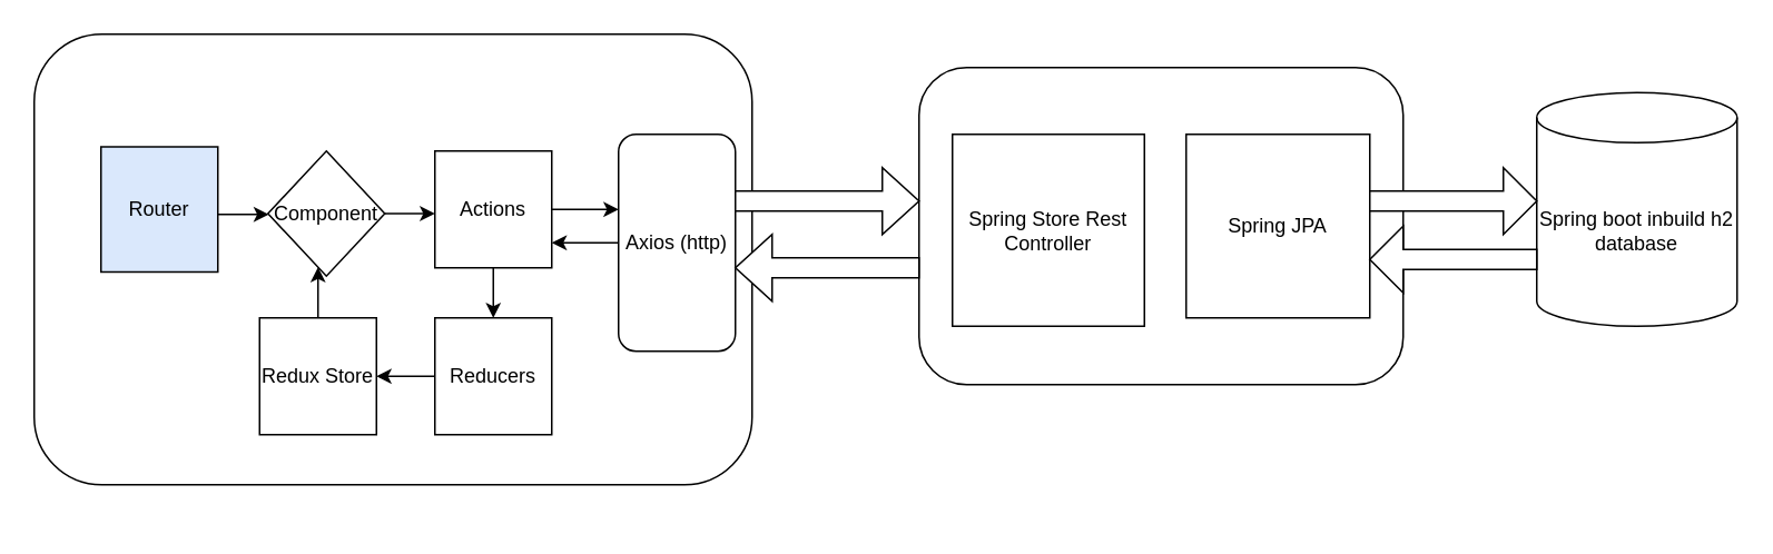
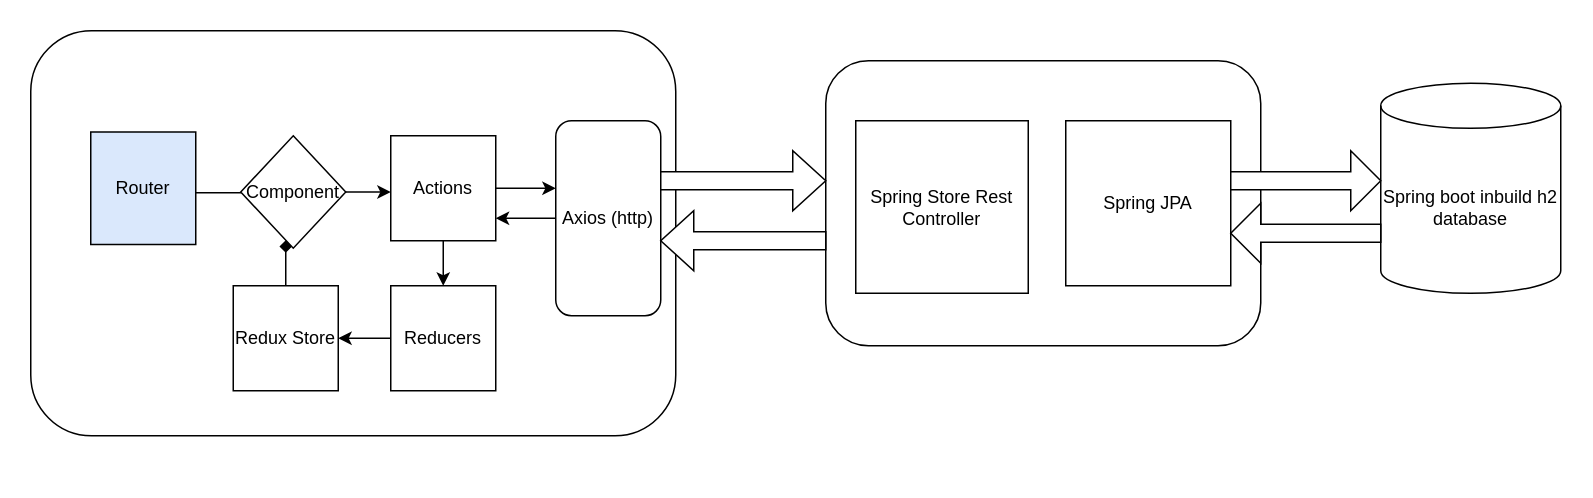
  <mxCell id="0" />
  <mxCell id="1" parent="0" />
  <mxCell id="2" value="" style="rounded=1;whiteSpace=wrap;html=1;" vertex="1" parent="1"><mxGeometry x="20" y="20" width="430" height="270" as="geometry" /></mxCell>
- <mxCell id="3" value="" style="edgeStyle=orthogonalEdgeStyle;rounded=0;orthogonalLoop=1;jettySize=auto;html=1;" edge="1" parent="1" source="4" target="6"><mxGeometry relative="1" as="geometry"><Array as="points"><mxPoint x="140" y="128" /><mxPoint x="140" y="128" /></Array></mxGeometry></mxCell>
+ <mxCell id="3" value="" style="edgeStyle=orthogonalEdgeStyle;rounded=0;orthogonalLoop=1;jettySize=auto;html=1;endArrow=none;" edge="1" parent="1" source="4" target="6"><mxGeometry relative="1" as="geometry"><Array as="points"><mxPoint x="140" y="128" /><mxPoint x="140" y="128" /></Array></mxGeometry></mxCell>
  <mxCell id="4" value="Router" style="rounded=0;whiteSpace=wrap;html=1;fillColor=#dae8fc;" vertex="1" parent="1"><mxGeometry x="60" y="87.5" width="70" height="75" as="geometry" /></mxCell>
  <mxCell id="5" value="" style="edgeStyle=orthogonalEdgeStyle;rounded=0;orthogonalLoop=1;jettySize=auto;html=1;" edge="1" parent="1" source="6" target="22"><mxGeometry relative="1" as="geometry"><Array as="points"><mxPoint x="260" y="125" /><mxPoint x="260" y="125" /></Array></mxGeometry></mxCell>
  <mxCell id="6" value="Component" style="rhombus;whiteSpace=wrap;html=1;" vertex="1" parent="1"><mxGeometry x="160" y="90" width="70" height="75" as="geometry" /></mxCell>
  <mxCell id="7" value="" style="edgeStyle=orthogonalEdgeStyle;rounded=0;orthogonalLoop=1;jettySize=auto;html=1;" edge="1" parent="1" source="8" target="24"><mxGeometry relative="1" as="geometry" /></mxCell>
  <mxCell id="8" value="Reducers" style="rounded=0;whiteSpace=wrap;html=1;" vertex="1" parent="1"><mxGeometry x="260" y="190" width="70" height="70" as="geometry" /></mxCell>
  <mxCell id="9" value="" style="edgeStyle=orthogonalEdgeStyle;rounded=0;orthogonalLoop=1;jettySize=auto;html=1;" edge="1" parent="1" source="10" target="22"><mxGeometry relative="1" as="geometry"><Array as="points"><mxPoint x="330" y="145" /><mxPoint x="330" y="145" /></Array></mxGeometry></mxCell>
  <mxCell id="10" value="Axios (http)" style="rounded=1;whiteSpace=wrap;html=1;" vertex="1" parent="1"><mxGeometry x="370" y="80" width="70" height="130" as="geometry" /></mxCell>
  <mxCell id="11" value="" style="rounded=1;whiteSpace=wrap;html=1;" vertex="1" parent="1"><mxGeometry x="550" y="40" width="290" height="190" as="geometry" /></mxCell>
  <mxCell id="12" value="Spring Store Rest Controller" style="whiteSpace=wrap;html=1;aspect=fixed;" vertex="1" parent="1"><mxGeometry x="570" y="80" width="115" height="115" as="geometry" /></mxCell>
  <mxCell id="13" value="Spring JPA" style="whiteSpace=wrap;html=1;aspect=fixed;" vertex="1" parent="1"><mxGeometry x="710" y="80" width="110" height="110" as="geometry" /></mxCell>
  <mxCell id="14" value="Spring boot inbuild h2 database" style="shape=cylinder3;whiteSpace=wrap;html=1;boundedLbl=1;backgroundOutline=1;size=15;" vertex="1" parent="1"><mxGeometry x="920" y="55" width="120" height="140" as="geometry" /></mxCell>
  <mxCell id="15" value="" style="shape=flexArrow;endArrow=classic;startArrow=classic;html=1;width=0;endSize=10.93;" edge="1" parent="1"><mxGeometry width="50" height="50" relative="1" as="geometry"><mxPoint x="500" y="310" as="sourcePoint" /><mxPoint x="550" y="260" as="targetPoint" /><Array as="points"><mxPoint x="520" y="290" /></Array></mxGeometry></mxCell>
  <mxCell id="16" value="" style="shape=singleArrow;whiteSpace=wrap;html=1;" vertex="1" parent="1"><mxGeometry x="440" y="100" width="110" height="40" as="geometry" /></mxCell>
  <mxCell id="17" value="" style="shape=singleArrow;direction=west;whiteSpace=wrap;html=1;" vertex="1" parent="1"><mxGeometry x="440" y="140" width="110" height="40" as="geometry" /></mxCell>
  <mxCell id="18" value="" style="shape=singleArrow;whiteSpace=wrap;html=1;" vertex="1" parent="1"><mxGeometry x="820" y="100" width="100" height="40" as="geometry" /></mxCell>
  <mxCell id="19" value="" style="shape=singleArrow;direction=west;whiteSpace=wrap;html=1;" vertex="1" parent="1"><mxGeometry x="820" y="135" width="100" height="40" as="geometry" /></mxCell>
  <mxCell id="20" style="edgeStyle=orthogonalEdgeStyle;rounded=0;orthogonalLoop=1;jettySize=auto;html=1;" edge="1" parent="1" source="22" target="10"><mxGeometry relative="1" as="geometry"><Array as="points"><mxPoint x="360" y="125" /><mxPoint x="360" y="125" /></Array></mxGeometry></mxCell>
  <mxCell id="21" value="" style="edgeStyle=orthogonalEdgeStyle;rounded=0;orthogonalLoop=1;jettySize=auto;html=1;" edge="1" parent="1" source="22" target="8"><mxGeometry relative="1" as="geometry" /></mxCell>
  <mxCell id="22" value="Actions" style="whiteSpace=wrap;html=1;aspect=fixed;" vertex="1" parent="1"><mxGeometry x="260" y="90" width="70" height="70" as="geometry" /></mxCell>
- <mxCell id="23" value="" style="edgeStyle=orthogonalEdgeStyle;rounded=0;orthogonalLoop=1;jettySize=auto;html=1;" edge="1" parent="1" source="24" target="6"><mxGeometry relative="1" as="geometry"><Array as="points"><mxPoint x="190" y="170" /><mxPoint x="190" y="170" /></Array></mxGeometry></mxCell>
+ <mxCell id="23" value="" style="edgeStyle=orthogonalEdgeStyle;rounded=0;orthogonalLoop=1;jettySize=auto;html=1;endArrow=diamond;" edge="1" parent="1" source="24" target="6"><mxGeometry relative="1" as="geometry"><Array as="points"><mxPoint x="190" y="170" /><mxPoint x="190" y="170" /></Array></mxGeometry></mxCell>
  <mxCell id="24" value="Redux Store" style="whiteSpace=wrap;html=1;aspect=fixed;" vertex="1" parent="1"><mxGeometry x="155" y="190" width="70" height="70" as="geometry" /></mxCell>
